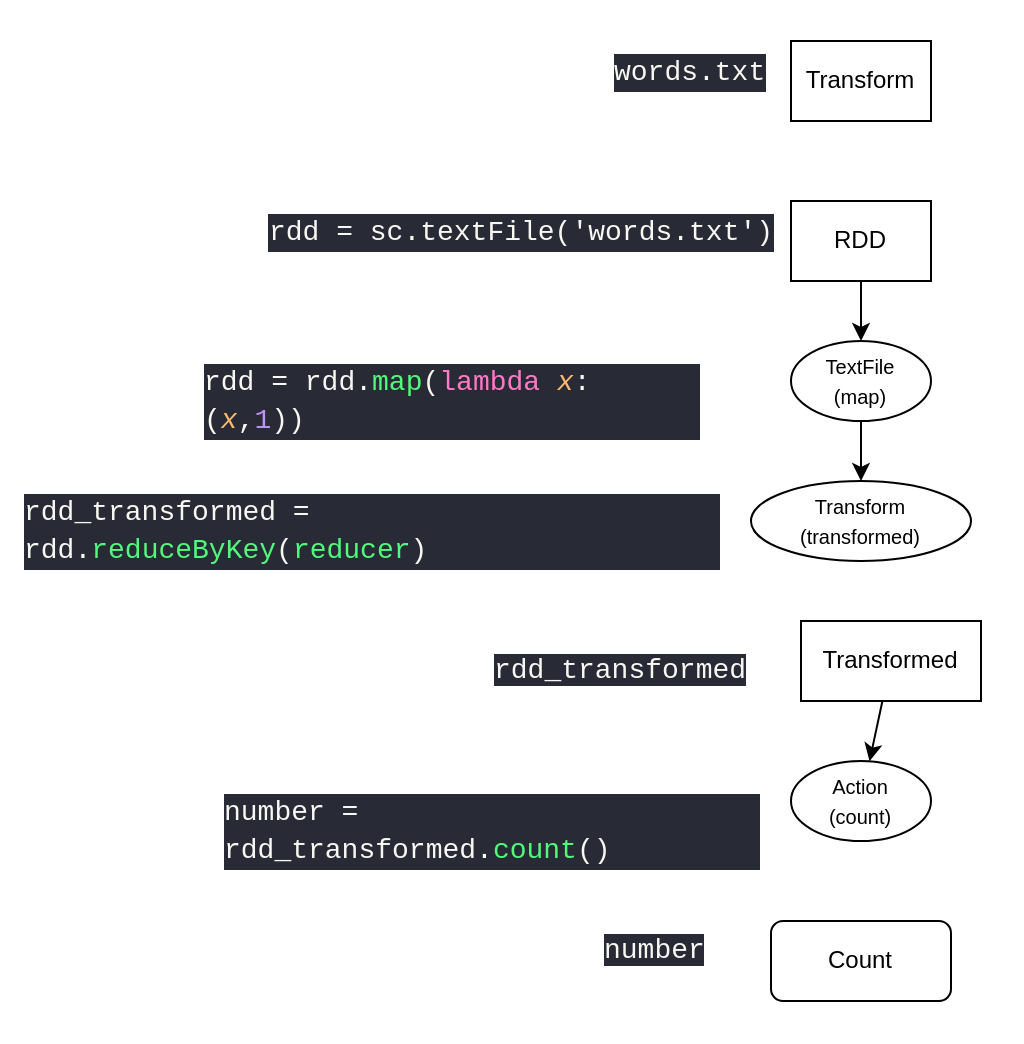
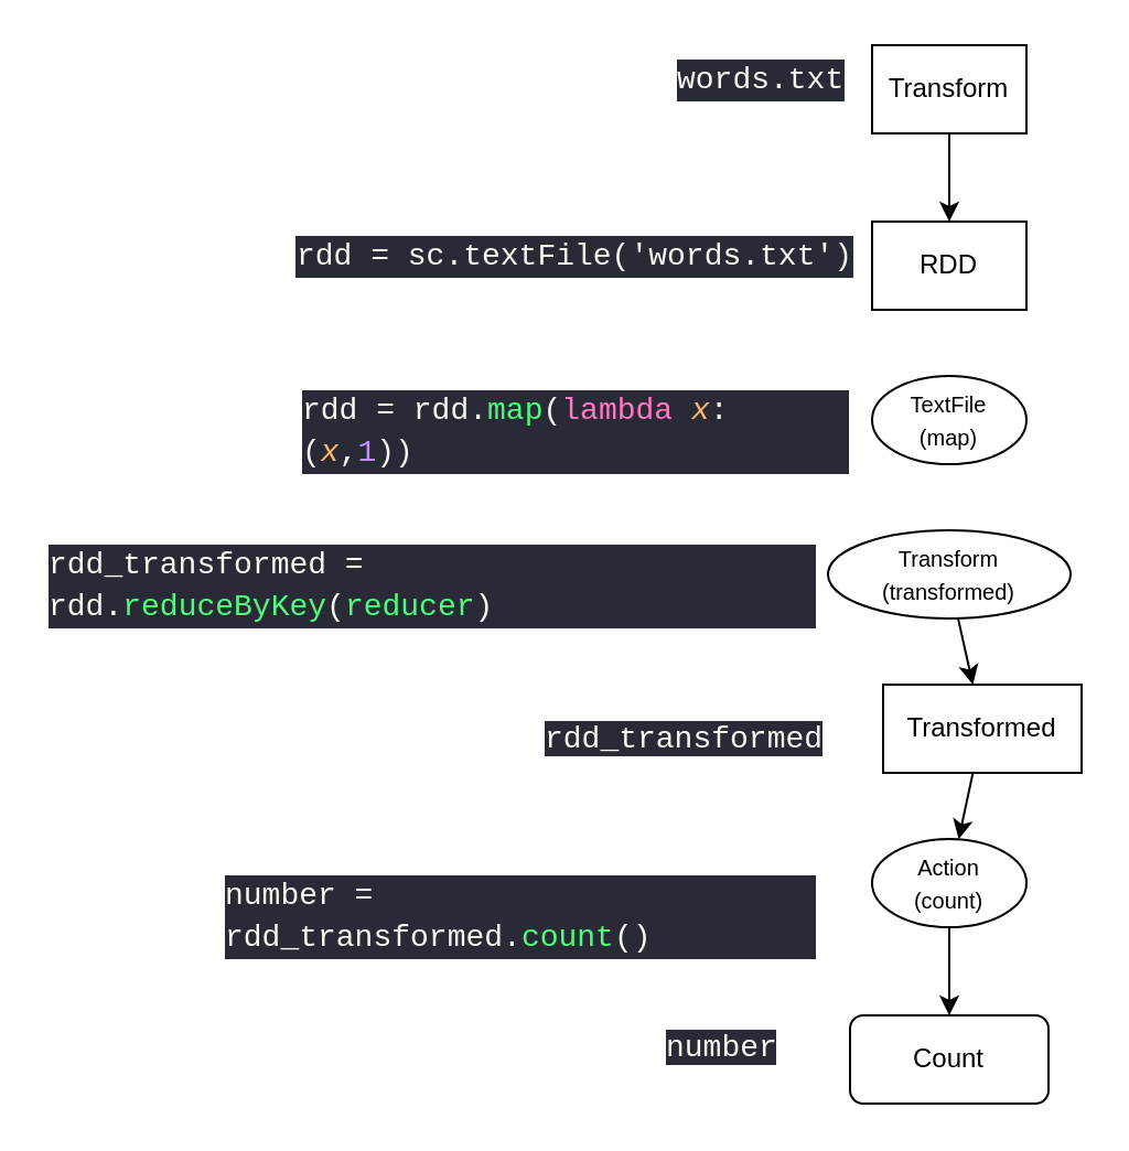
  <mxCell id="0" />
  <mxCell id="1" parent="0" />
+ <mxCell id="2" value="" style="edgeStyle=none;html=1;fontSize=10;" edge="1" parent="1" source="3" target="5"><mxGeometry relative="1" as="geometry" /></mxCell>
  <mxCell id="3" value="Transform" style="whiteSpace=wrap;html=1;" vertex="1" parent="1"><mxGeometry x="395" y="20" width="70" height="40" as="geometry" /></mxCell>
- <mxCell id="4" value="" style="edgeStyle=none;html=1;fontSize=10;" edge="1" parent="1" source="5" target="7"><mxGeometry relative="1" as="geometry" /></mxCell>
  <mxCell id="5" value="RDD" style="whiteSpace=wrap;html=1;" vertex="1" parent="1"><mxGeometry x="395" y="100" width="70" height="40" as="geometry" /></mxCell>
- <mxCell id="6" value="" style="edgeStyle=none;html=1;fontSize=10;" edge="1" parent="1" source="7" target="9"><mxGeometry relative="1" as="geometry" /></mxCell>
  <mxCell id="7" value="&lt;font style=&quot;font-size: 10px;&quot;&gt;TextFile&lt;br&gt;(map)&lt;/font&gt;" style="ellipse;whiteSpace=wrap;html=1;" vertex="1" parent="1"><mxGeometry x="395" y="170" width="70" height="40" as="geometry" /></mxCell>
+ <mxCell id="8" value="" style="edgeStyle=none;html=1;fontSize=10;" edge="1" parent="1" source="9" target="11"><mxGeometry relative="1" as="geometry" /></mxCell>
  <mxCell id="9" value="&lt;font style=&quot;font-size: 10px;&quot;&gt;Transform&lt;br&gt;(transformed)&lt;/font&gt;" style="ellipse;whiteSpace=wrap;html=1;" vertex="1" parent="1"><mxGeometry x="375" y="240" width="110" height="40" as="geometry" /></mxCell>
  <mxCell id="10" value="" style="edgeStyle=none;html=1;fontSize=10;" edge="1" parent="1" source="11" target="18"><mxGeometry relative="1" as="geometry" /></mxCell>
  <mxCell id="11" value="&lt;font style=&quot;font-size: 12px;&quot;&gt;Transformed&lt;/font&gt;" style="rounded=0;whiteSpace=wrap;html=1;fontSize=9;" vertex="1" parent="1"><mxGeometry x="400" y="310" width="90" height="40" as="geometry" /></mxCell>
  <mxCell id="12" value="&lt;font style=&quot;font-size: 12px;&quot;&gt;Count&lt;/font&gt;" style="whiteSpace=wrap;html=1;fontSize=9;rounded=1;" vertex="1" parent="1"><mxGeometry x="385" y="460" width="90" height="40" as="geometry" /></mxCell>
  <mxCell id="13" value="&lt;div style=&quot;color: rgb(248, 248, 242); background-color: rgb(40, 42, 54); font-family: Consolas, &amp;quot;Courier New&amp;quot;, monospace; font-weight: normal; font-size: 14px; line-height: 19px;&quot;&gt;&lt;div&gt;&lt;span style=&quot;color: #f8f8f2;&quot;&gt;words.txt&lt;/span&gt;&lt;/div&gt;&lt;/div&gt;" style="text;whiteSpace=wrap;html=1;fontSize=10;" vertex="1" parent="1"><mxGeometry x="305" y="20" width="70" height="40" as="geometry" /></mxCell>
  <mxCell id="14" value="&lt;br&gt;&lt;div style=&quot;color: rgb(248, 248, 242); background-color: rgb(40, 42, 54); font-family: Consolas, &amp;quot;Courier New&amp;quot;, monospace; font-weight: normal; font-size: 14px; line-height: 19px;&quot;&gt;&lt;div&gt;&lt;span style=&quot;color: #f8f8f2;&quot;&gt;rdd = sc.textFile('words.txt')&lt;/span&gt;&lt;/div&gt;&lt;/div&gt;" style="text;html=1;align=center;verticalAlign=middle;resizable=0;points=[];autosize=1;strokeColor=none;fillColor=none;fontSize=10;" vertex="1" parent="1"><mxGeometry x="135" y="90" width="250" height="40" as="geometry" /></mxCell>
- <mxCell id="15" value="&lt;div style=&quot;color: rgb(248, 248, 242); background-color: rgb(40, 42, 54); font-family: Consolas, &amp;quot;Courier New&amp;quot;, monospace; font-weight: normal; font-size: 14px; line-height: 19px;&quot;&gt;&lt;div&gt;&lt;span style=&quot;color: #f8f8f2;&quot;&gt;rdd = rdd&lt;/span&gt;&lt;span style=&quot;color: #f8f8f2;&quot;&gt;.&lt;/span&gt;&lt;span style=&quot;color: #50fa7b;&quot;&gt;map&lt;/span&gt;&lt;span style=&quot;color: #f8f8f2;&quot;&gt;(&lt;/span&gt;&lt;span style=&quot;color: #ff79c6;&quot;&gt;lambda&lt;/span&gt;&lt;span style=&quot;color: #f8f8f2;&quot;&gt; &lt;/span&gt;&lt;span style=&quot;color: #ffb86c;font-style: italic;&quot;&gt;x&lt;/span&gt;&lt;span style=&quot;color: #f8f8f2;&quot;&gt;: (&lt;/span&gt;&lt;span style=&quot;color: #ffb86c;font-style: italic;&quot;&gt;x&lt;/span&gt;&lt;span style=&quot;color: #f8f8f2;&quot;&gt;,&lt;/span&gt;&lt;span style=&quot;color: #bd93f9;&quot;&gt;1&lt;/span&gt;&lt;span style=&quot;color: #f8f8f2;&quot;&gt;))&lt;/span&gt;&lt;/div&gt;&lt;/div&gt;" style="text;whiteSpace=wrap;html=1;fontSize=10;" vertex="1" parent="1"><mxGeometry x="100" y="175" width="250" height="40" as="geometry" /></mxCell>
- <mxCell id="16" value="&lt;div style=&quot;color: rgb(248, 248, 242); background-color: rgb(40, 42, 54); font-family: Consolas, &amp;quot;Courier New&amp;quot;, monospace; font-weight: normal; font-size: 14px; line-height: 19px;&quot;&gt;&lt;div&gt;&lt;span style=&quot;color: #f8f8f2;&quot;&gt;rdd_transformed = rdd.&lt;/span&gt;&lt;span style=&quot;color: #50fa7b;&quot;&gt;reduceByKey&lt;/span&gt;&lt;span style=&quot;color: #f8f8f2;&quot;&gt;(&lt;/span&gt;&lt;span style=&quot;color: #50fa7b;&quot;&gt;reducer&lt;/span&gt;&lt;span style=&quot;color: #f8f8f2;&quot;&gt;)&lt;/span&gt;&lt;/div&gt;&lt;/div&gt;" style="text;whiteSpace=wrap;html=1;fontSize=10;" vertex="1" parent="1"><mxGeometry x="10" y="240" width="350" height="40" as="geometry" /></mxCell>
+ <mxCell id="15" value="&lt;div style=&quot;color: rgb(248, 248, 242); background-color: rgb(40, 42, 54); font-family: Consolas, &amp;quot;Courier New&amp;quot;, monospace; font-weight: normal; font-size: 14px; line-height: 19px;&quot;&gt;&lt;div&gt;&lt;span style=&quot;color: #f8f8f2;&quot;&gt;rdd = rdd&lt;/span&gt;&lt;span style=&quot;color: #f8f8f2;&quot;&gt;.&lt;/span&gt;&lt;span style=&quot;color: #50fa7b;&quot;&gt;map&lt;/span&gt;&lt;span style=&quot;color: #f8f8f2;&quot;&gt;(&lt;/span&gt;&lt;span style=&quot;color: #ff79c6;&quot;&gt;lambda&lt;/span&gt;&lt;span style=&quot;color: #f8f8f2;&quot;&gt; &lt;/span&gt;&lt;span style=&quot;color: #ffb86c;font-style: italic;&quot;&gt;x&lt;/span&gt;&lt;span style=&quot;color: #f8f8f2;&quot;&gt;: (&lt;/span&gt;&lt;span style=&quot;color: #ffb86c;font-style: italic;&quot;&gt;x&lt;/span&gt;&lt;span style=&quot;color: #f8f8f2;&quot;&gt;,&lt;/span&gt;&lt;span style=&quot;color: #bd93f9;&quot;&gt;1&lt;/span&gt;&lt;span style=&quot;color: #f8f8f2;&quot;&gt;))&lt;/span&gt;&lt;/div&gt;&lt;/div&gt;" style="text;whiteSpace=wrap;html=1;fontSize=10;" vertex="1" parent="1"><mxGeometry x="135" y="170" width="250" height="40" as="geometry" /></mxCell>
+ <mxCell id="16" value="&lt;div style=&quot;color: rgb(248, 248, 242); background-color: rgb(40, 42, 54); font-family: Consolas, &amp;quot;Courier New&amp;quot;, monospace; font-weight: normal; font-size: 14px; line-height: 19px;&quot;&gt;&lt;div&gt;&lt;span style=&quot;color: #f8f8f2;&quot;&gt;rdd_transformed = rdd.&lt;/span&gt;&lt;span style=&quot;color: #50fa7b;&quot;&gt;reduceByKey&lt;/span&gt;&lt;span style=&quot;color: #f8f8f2;&quot;&gt;(&lt;/span&gt;&lt;span style=&quot;color: #50fa7b;&quot;&gt;reducer&lt;/span&gt;&lt;span style=&quot;color: #f8f8f2;&quot;&gt;)&lt;/span&gt;&lt;/div&gt;&lt;/div&gt;" style="text;whiteSpace=wrap;html=1;fontSize=10;" vertex="1" parent="1"><mxGeometry x="20" y="240" width="350" height="40" as="geometry" /></mxCell>
+ <mxCell id="17" value="" style="edgeStyle=none;html=1;fontSize=10;" edge="1" parent="1" source="18" target="12"><mxGeometry relative="1" as="geometry" /></mxCell>
  <mxCell id="18" value="&lt;font style=&quot;font-size: 10px;&quot;&gt;Action&lt;br&gt;(count)&lt;/font&gt;" style="ellipse;whiteSpace=wrap;html=1;" vertex="1" parent="1"><mxGeometry x="395" y="380" width="70" height="40" as="geometry" /></mxCell>
  <mxCell id="19" value="&lt;span style=&quot;color: rgb(248, 248, 242); font-family: Consolas, &amp;quot;Courier New&amp;quot;, monospace; font-size: 14px; font-style: normal; font-variant-ligatures: normal; font-variant-caps: normal; font-weight: 400; letter-spacing: normal; orphans: 2; text-align: left; text-indent: 0px; text-transform: none; widows: 2; word-spacing: 0px; -webkit-text-stroke-width: 0px; background-color: rgb(40, 42, 54); text-decoration-thickness: initial; text-decoration-style: initial; text-decoration-color: initial; float: none; display: inline !important;&quot;&gt;rdd_transformed&lt;/span&gt;" style="text;whiteSpace=wrap;html=1;fontSize=10;" vertex="1" parent="1"><mxGeometry x="245" y="320" width="60" height="40" as="geometry" /></mxCell>
- <mxCell id="20" value="&lt;div style=&quot;color: rgb(248, 248, 242); background-color: rgb(40, 42, 54); font-family: Consolas, &amp;quot;Courier New&amp;quot;, monospace; font-weight: normal; font-size: 14px; line-height: 19px;&quot;&gt;&lt;div&gt;number = rdd_transformed&lt;span style=&quot;color: #f8f8f2;&quot;&gt;.&lt;/span&gt;&lt;span style=&quot;color: #50fa7b;&quot;&gt;count&lt;/span&gt;&lt;span style=&quot;color: #f8f8f2;&quot;&gt;()&lt;/span&gt;&lt;/div&gt;&lt;/div&gt;" style="text;whiteSpace=wrap;html=1;fontSize=10;" vertex="1" parent="1"><mxGeometry x="110" y="390" width="270" height="40" as="geometry" /></mxCell>
+ <mxCell id="20" value="&lt;div style=&quot;color: rgb(248, 248, 242); background-color: rgb(40, 42, 54); font-family: Consolas, &amp;quot;Courier New&amp;quot;, monospace; font-weight: normal; font-size: 14px; line-height: 19px;&quot;&gt;&lt;div&gt;number = rdd_transformed&lt;span style=&quot;color: #f8f8f2;&quot;&gt;.&lt;/span&gt;&lt;span style=&quot;color: #50fa7b;&quot;&gt;count&lt;/span&gt;&lt;span style=&quot;color: #f8f8f2;&quot;&gt;()&lt;/span&gt;&lt;/div&gt;&lt;/div&gt;" style="text;whiteSpace=wrap;html=1;fontSize=10;" vertex="1" parent="1"><mxGeometry x="100" y="390" width="270" height="40" as="geometry" /></mxCell>
  <mxCell id="21" value="&lt;span style=&quot;color: rgb(248, 248, 242); font-family: Consolas, &amp;quot;Courier New&amp;quot;, monospace; font-size: 14px; font-style: normal; font-variant-ligatures: normal; font-variant-caps: normal; font-weight: 400; letter-spacing: normal; orphans: 2; text-align: left; text-indent: 0px; text-transform: none; widows: 2; word-spacing: 0px; -webkit-text-stroke-width: 0px; background-color: rgb(40, 42, 54); text-decoration-thickness: initial; text-decoration-style: initial; text-decoration-color: initial; float: none; display: inline !important;&quot;&gt;number&lt;/span&gt;" style="text;whiteSpace=wrap;html=1;fontSize=10;" vertex="1" parent="1"><mxGeometry x="300" y="460" width="80" height="40" as="geometry" /></mxCell>
